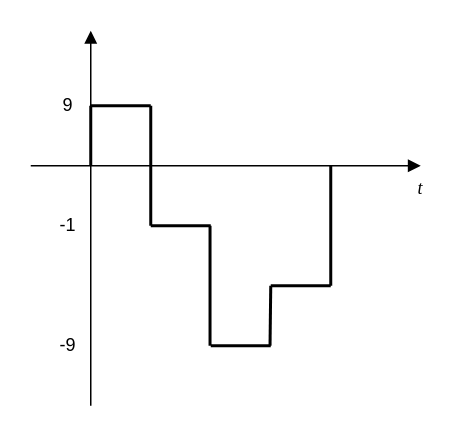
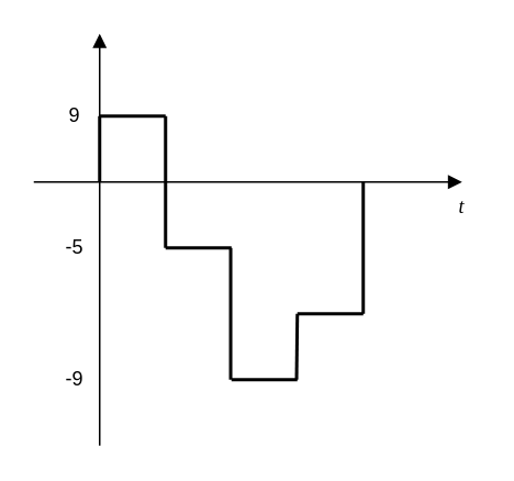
  <mxCell id="0" />
  <mxCell id="1" parent="0" />
  <mxCell id="2" value="" style="endArrow=block;html=1;rounded=0;endFill=1;" parent="1" edge="1"><mxGeometry width="50" height="50" relative="1" as="geometry"><mxPoint x="20" y="110" as="sourcePoint" /><mxPoint x="280" y="110" as="targetPoint" /></mxGeometry></mxCell>
  <mxCell id="3" value="&lt;font face=&quot;Times New Roman&quot;&gt;&lt;i&gt;t&lt;/i&gt;&lt;/font&gt;" style="text;html=1;strokeColor=none;fillColor=none;align=center;verticalAlign=middle;whiteSpace=wrap;rounded=0;" parent="1" vertex="1"><mxGeometry x="270" y="110" width="20" height="30" as="geometry" /></mxCell>
  <mxCell id="4" value="" style="endArrow=block;html=1;rounded=0;endFill=1;" parent="1" edge="1"><mxGeometry width="50" height="50" relative="1" as="geometry"><mxPoint x="60" y="270" as="sourcePoint" /><mxPoint x="60" y="20" as="targetPoint" /></mxGeometry></mxCell>
  <mxCell id="5" value="" style="endArrow=none;html=1;rounded=0;fillColor=#e51400;strokeColor=#000000;strokeWidth=2;" parent="1" edge="1"><mxGeometry width="50" height="50" relative="1" as="geometry"><mxPoint x="100" y="150" as="sourcePoint" /><mxPoint x="100" y="110" as="targetPoint" /></mxGeometry></mxCell>
  <mxCell id="6" value="" style="endArrow=none;html=1;rounded=0;fillColor=#e51400;strokeColor=#000000;strokeWidth=2;" parent="1" edge="1"><mxGeometry width="50" height="50" relative="1" as="geometry"><mxPoint x="100" y="150" as="sourcePoint" /><mxPoint x="140" y="150" as="targetPoint" /></mxGeometry></mxCell>
  <mxCell id="7" value="" style="endArrow=none;html=1;rounded=0;fillColor=#e51400;strokeColor=#000000;strokeWidth=2;" parent="1" edge="1"><mxGeometry x="1" y="-58" width="50" height="50" relative="1" as="geometry"><mxPoint x="139.52" y="230" as="sourcePoint" /><mxPoint x="139.52" y="150" as="targetPoint" /><mxPoint x="-28" y="-50" as="offset" /></mxGeometry></mxCell>
  <mxCell id="8" value="" style="endArrow=none;html=1;rounded=0;fillColor=#e51400;strokeColor=#000000;strokeWidth=2;" parent="1" edge="1"><mxGeometry width="50" height="50" relative="1" as="geometry"><mxPoint x="140" y="230" as="sourcePoint" /><mxPoint x="180" y="230" as="targetPoint" /></mxGeometry></mxCell>
  <mxCell id="9" value="" style="endArrow=none;html=1;rounded=0;fillColor=#e51400;strokeColor=#000000;strokeWidth=2;" parent="1" edge="1"><mxGeometry width="50" height="50" relative="1" as="geometry"><mxPoint x="180" y="190" as="sourcePoint" /><mxPoint x="220" y="190" as="targetPoint" /></mxGeometry></mxCell>
  <mxCell id="10" value="" style="endArrow=none;html=1;rounded=0;fillColor=#e51400;strokeColor=#000000;strokeWidth=2;" parent="1" edge="1"><mxGeometry width="50" height="50" relative="1" as="geometry"><mxPoint x="220" y="190" as="sourcePoint" /><mxPoint x="220" y="110" as="targetPoint" /></mxGeometry></mxCell>
  <mxCell id="11" value="" style="endArrow=none;html=1;rounded=0;strokeWidth=2;strokeColor=#000000;" parent="1" edge="1"><mxGeometry width="50" height="50" relative="1" as="geometry"><mxPoint x="60" y="70" as="sourcePoint" /><mxPoint x="100" y="70" as="targetPoint" /></mxGeometry></mxCell>
  <mxCell id="12" value="" style="endArrow=none;html=1;rounded=0;strokeWidth=2;strokeColor=#000000;" parent="1" edge="1"><mxGeometry x="1" y="-58" width="50" height="50" relative="1" as="geometry"><mxPoint x="100" y="110" as="sourcePoint" /><mxPoint x="100" y="70" as="targetPoint" /><mxPoint x="-28" y="-50" as="offset" /></mxGeometry></mxCell>
  <mxCell id="13" value="" style="endArrow=none;html=1;rounded=0;strokeWidth=2;strokeColor=#000000;" parent="1" edge="1"><mxGeometry x="1" y="-58" width="50" height="50" relative="1" as="geometry"><mxPoint x="60" y="110" as="sourcePoint" /><mxPoint x="60" y="70" as="targetPoint" /><mxPoint x="-28" y="-50" as="offset" /></mxGeometry></mxCell>
  <mxCell id="14" value="9" style="text;html=1;strokeColor=none;fillColor=none;align=center;verticalAlign=middle;whiteSpace=wrap;rounded=0;fontColor=#000000;" parent="1" vertex="1"><mxGeometry x="40" y="65" width="10" height="10" as="geometry" /></mxCell>
- <mxCell id="15" value="-1" style="text;html=1;strokeColor=none;fillColor=none;align=center;verticalAlign=middle;whiteSpace=wrap;rounded=0;fontColor=#000000;" parent="1" vertex="1"><mxGeometry x="40" y="140" width="10" height="20" as="geometry" /></mxCell>
+ <mxCell id="15" value="-5" style="text;html=1;strokeColor=none;fillColor=none;align=center;verticalAlign=middle;whiteSpace=wrap;rounded=0;fontColor=#000000;" parent="1" vertex="1"><mxGeometry x="40" y="140" width="10" height="20" as="geometry" /></mxCell>
  <mxCell id="16" value="-9" style="text;html=1;strokeColor=none;fillColor=none;align=center;verticalAlign=middle;whiteSpace=wrap;rounded=0;fontColor=#000000;" parent="1" vertex="1"><mxGeometry x="40" y="220" width="10" height="20" as="geometry" /></mxCell>
  <mxCell id="17" value="" style="endArrow=none;html=1;rounded=0;fillColor=#e51400;strokeColor=#000000;strokeWidth=2;" parent="1" edge="1"><mxGeometry x="1" y="-58" width="50" height="50" relative="1" as="geometry"><mxPoint x="179.52" y="230" as="sourcePoint" /><mxPoint x="180" y="190" as="targetPoint" /><mxPoint x="-28" y="-50" as="offset" /></mxGeometry></mxCell>
